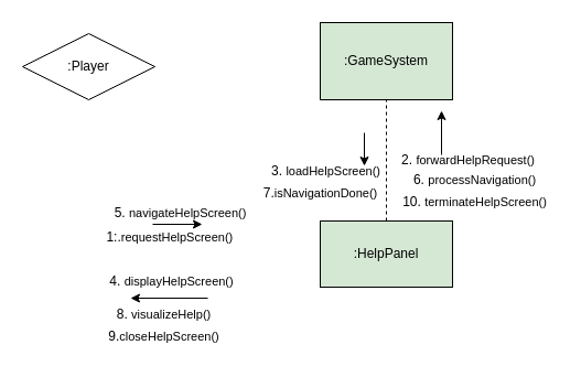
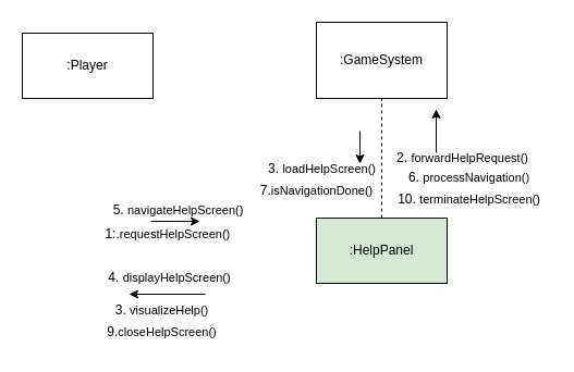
  <mxCell id="0" />
  <mxCell id="1" parent="0" />
- <mxCell id="2" value=":Player" style="rhombus;whiteSpace=wrap;html=1;" parent="1" vertex="1"><mxGeometry x="20" y="30" width="120" height="60" as="geometry" /></mxCell>
- <mxCell id="3" value=":GameSystem" style="rounded=0;whiteSpace=wrap;html=1;fillColor=#d5e8d4;" parent="1" vertex="1"><mxGeometry x="290" y="20" width="120" height="70" as="geometry" /></mxCell>
+ <mxCell id="2" value=":Player" style="rounded=0;whiteSpace=wrap;html=1;" parent="1" vertex="1"><mxGeometry x="20" y="30" width="120" height="60" as="geometry" /></mxCell>
+ <mxCell id="3" value=":GameSystem" style="rounded=0;whiteSpace=wrap;html=1;" parent="1" vertex="1"><mxGeometry x="290" y="20" width="120" height="70" as="geometry" /></mxCell>
  <mxCell id="4" value=":HelpPanel" style="rounded=0;whiteSpace=wrap;html=1;fillColor=#d5e8d4;" parent="1" vertex="1"><mxGeometry x="290" y="200" width="120" height="60" as="geometry" /></mxCell>
  <mxCell id="5" value="1:.&lt;span style=&quot;font-size: 11px; background-color: rgb(255, 255, 255);&quot;&gt;requestHelpScreen()&lt;/span&gt;&amp;nbsp;" style="text;html=1;align=center;verticalAlign=middle;resizable=0;points=[];autosize=1;strokeColor=none;fillColor=none;" parent="1" vertex="1"><mxGeometry x="85" y="200" width="140" height="30" as="geometry" /></mxCell>
  <mxCell id="6" value="4.&amp;nbsp;&lt;span style=&quot;font-size: 11px; background-color: rgb(255, 255, 255);&quot;&gt;displayHelpScreen()&lt;/span&gt;" style="text;html=1;align=center;verticalAlign=middle;resizable=0;points=[];autosize=1;strokeColor=none;fillColor=none;" parent="1" vertex="1"><mxGeometry x="85" y="240" width="140" height="30" as="geometry" /></mxCell>
  <mxCell id="7" value="" style="endArrow=classic;html=1;rounded=0;entryX=1.013;entryY=-0.133;entryDx=0;entryDy=0;entryPerimeter=0;" parent="1" edge="1"><mxGeometry width="50" height="50" relative="1" as="geometry"><mxPoint x="138" y="203" as="sourcePoint" /><mxPoint x="182.95" y="203.01" as="targetPoint" /></mxGeometry></mxCell>
  <mxCell id="8" value="5.&amp;nbsp;&lt;span style=&quot;font-size: 11px; background-color: rgb(255, 255, 255);&quot;&gt;navigateHelpScreen()&lt;/span&gt;" style="text;html=1;align=center;verticalAlign=middle;resizable=0;points=[];autosize=1;strokeColor=none;fillColor=none;" parent="1" vertex="1"><mxGeometry x="93" y="178" width="140" height="30" as="geometry" /></mxCell>
  <mxCell id="9" value="2.&amp;nbsp;&lt;span style=&quot;font-size: 11px; background-color: rgb(255, 255, 255);&quot;&gt;forwardHelpRequest()&lt;/span&gt;" style="text;html=1;align=center;verticalAlign=middle;resizable=0;points=[];autosize=1;strokeColor=none;fillColor=none;" parent="1" vertex="1"><mxGeometry x="354" y="130" width="140" height="30" as="geometry" /></mxCell>
  <mxCell id="10" value="" style="endArrow=classic;html=1;rounded=0;" parent="1" edge="1"><mxGeometry width="50" height="50" relative="1" as="geometry"><mxPoint x="400" y="140" as="sourcePoint" /><mxPoint x="400" y="100" as="targetPoint" /></mxGeometry></mxCell>
  <mxCell id="11" value="3.&amp;nbsp;&lt;span style=&quot;font-size: 11px; background-color: rgb(255, 255, 255);&quot;&gt;loadHelpScreen()&lt;/span&gt;" style="text;html=1;align=center;verticalAlign=middle;resizable=0;points=[];autosize=1;strokeColor=none;fillColor=none;" parent="1" vertex="1"><mxGeometry x="235" y="140" width="120" height="30" as="geometry" /></mxCell>
  <mxCell id="12" value="" style="endArrow=classic;html=1;rounded=0;" parent="1" edge="1"><mxGeometry width="50" height="50" relative="1" as="geometry"><mxPoint x="330" y="120" as="sourcePoint" /><mxPoint x="330" y="150" as="targetPoint" /></mxGeometry></mxCell>
  <mxCell id="13" value="" style="endArrow=none;html=1;rounded=0;entryX=0.5;entryY=1;entryDx=0;entryDy=0;exitX=0.5;exitY=0;exitDx=0;exitDy=0;dashed=1;" parent="1" source="4" target="3" edge="1"><mxGeometry width="50" height="50" relative="1" as="geometry"><mxPoint x="310" y="150" as="sourcePoint" /><mxPoint x="360" y="100" as="targetPoint" /></mxGeometry></mxCell>
  <mxCell id="14" value="6.&amp;nbsp;&lt;span style=&quot;font-size: 11px; background-color: rgb(255, 255, 255);&quot;&gt;processNavigation()&lt;/span&gt;" style="text;html=1;align=center;verticalAlign=middle;resizable=0;points=[];autosize=1;strokeColor=none;fillColor=none;" vertex="1" parent="1"><mxGeometry x="365" y="148" width="130" height="30" as="geometry" /></mxCell>
  <mxCell id="15" value="" style="endArrow=classic;html=1;rounded=0;" edge="1" parent="1"><mxGeometry width="50" height="50" relative="1" as="geometry"><mxPoint x="188" y="270" as="sourcePoint" /><mxPoint x="118" y="270" as="targetPoint" /></mxGeometry></mxCell>
  <mxCell id="16" value="7.&lt;span style=&quot;font-size: 11px; background-color: rgb(255, 255, 255);&quot;&gt;isNavigationDone()&lt;/span&gt;" style="text;html=1;align=center;verticalAlign=middle;resizable=0;points=[];autosize=1;strokeColor=none;fillColor=none;" vertex="1" parent="1"><mxGeometry x="225" y="160" width="130" height="30" as="geometry" /></mxCell>
- <mxCell id="17" value="8.&amp;nbsp;&lt;span style=&quot;font-size: 11px; background-color: rgb(255, 255, 255);&quot;&gt;visualizeHelp()&lt;/span&gt;" style="text;html=1;align=center;verticalAlign=middle;resizable=0;points=[];autosize=1;strokeColor=none;fillColor=none;" vertex="1" parent="1"><mxGeometry x="93" y="270" width="110" height="30" as="geometry" /></mxCell>
+ <mxCell id="17" value="3.&amp;nbsp;&lt;span style=&quot;font-size: 11px; background-color: rgb(255, 255, 255);&quot;&gt;visualizeHelp()&lt;/span&gt;" style="text;html=1;align=center;verticalAlign=middle;resizable=0;points=[];autosize=1;strokeColor=none;fillColor=none;" vertex="1" parent="1"><mxGeometry x="93" y="270" width="110" height="30" as="geometry" /></mxCell>
  <mxCell id="18" value="9.&lt;span style=&quot;font-size: 11px; background-color: rgb(255, 255, 255);&quot;&gt;closeHelpScreen()&lt;/span&gt;" style="text;html=1;align=center;verticalAlign=middle;resizable=0;points=[];autosize=1;strokeColor=none;fillColor=none;" vertex="1" parent="1"><mxGeometry x="88" y="290" width="120" height="30" as="geometry" /></mxCell>
  <mxCell id="19" value="10.&amp;nbsp;&lt;span style=&quot;font-size: 11px; background-color: rgb(255, 255, 255);&quot;&gt;terminateHelpScreen()&lt;/span&gt;" style="text;html=1;align=center;verticalAlign=middle;resizable=0;points=[];autosize=1;strokeColor=none;fillColor=none;" vertex="1" parent="1"><mxGeometry x="355" y="168" width="150" height="30" as="geometry" /></mxCell>
